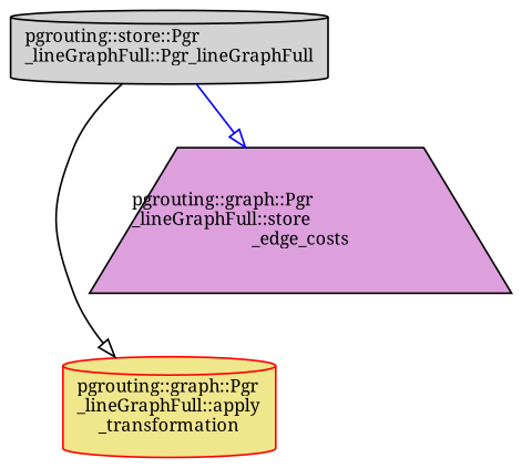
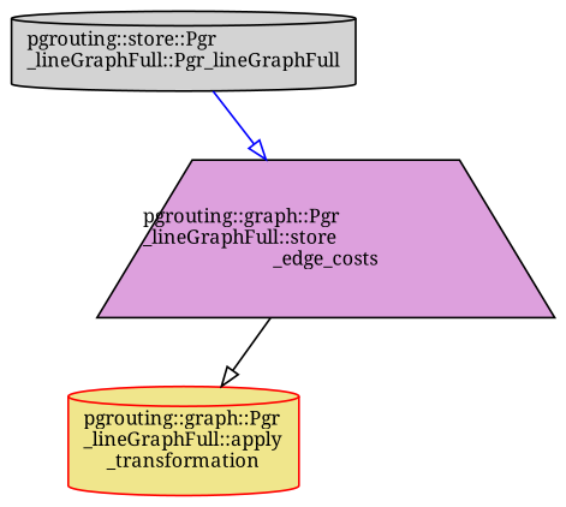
  digraph {
    fontname="Noto Serif"
    rankdir=TB
    node [color=black fontname="Noto Serif" fontsize=10 shape=cylinder style=filled]
    edge [arrowhead=onormal fontname="Noto Serif" fontsize=10 labelfontname=Helvetica labelfontsize=10 style=solid]
    n1 [fillcolor=lightgrey fontcolor=black height=0.2 label="pgrouting::store::Pgr\l_lineGraphFull::Pgr_lineGraphFull" width=0.4]
    n2 [color=red fillcolor=khaki height=0.2 label="pgrouting::graph::Pgr\l_lineGraphFull::apply\l_transformation" width=0.4]
    n3 [fillcolor=plum height=0.2 label="pgrouting::graph::Pgr\l_lineGraphFull::store\l_edge_costs" shape=trapezium width=0.4]
-   n1 -> n2 [color=black]
+   n3 -> n2 [color=black]
    n1 -> n3 [color=blue]
  }
